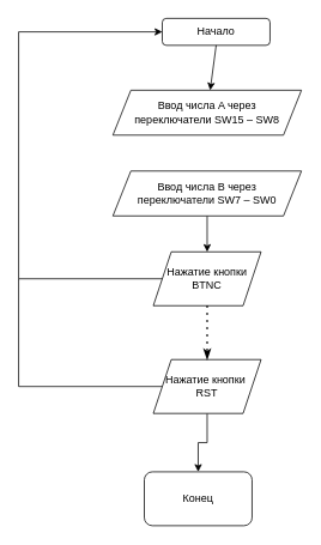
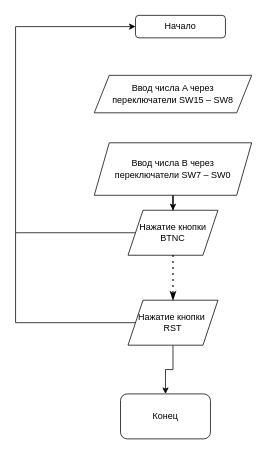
  <mxCell id="0" />
  <mxCell id="1" parent="0" />
  <mxCell id="2" value="Начало" style="rounded=1;whiteSpace=wrap;html=1;" parent="1" vertex="1"><mxGeometry x="180" y="20" width="120" height="30" as="geometry" /></mxCell>
  <mxCell id="3" value="Ввод числа A через переключатели&amp;nbsp;SW15 – SW8" style="shape=parallelogram;perimeter=parallelogramPerimeter;whiteSpace=wrap;html=1;fixedSize=1;" parent="1" vertex="1"><mxGeometry x="125" y="100" width="210" height="50" as="geometry" /></mxCell>
  <mxCell id="4" value="" style="edgeStyle=orthogonalEdgeStyle;rounded=0;orthogonalLoop=1;jettySize=auto;html=1;" parent="1" source="5" target="6" edge="1"><mxGeometry relative="1" as="geometry" /></mxCell>
- <mxCell id="5" value="Ввод числа B через переключатели&amp;nbsp;SW7 – SW0" style="shape=parallelogram;perimeter=parallelogramPerimeter;whiteSpace=wrap;html=1;fixedSize=1;" parent="1" vertex="1"><mxGeometry x="125" y="190" width="210" height="50" as="geometry" /></mxCell>
+ <mxCell id="5" value="Ввод числа B через переключатели&amp;nbsp;SW7 – SW0" style="shape=parallelogram;perimeter=parallelogramPerimeter;whiteSpace=wrap;html=1;fixedSize=1;" parent="1" vertex="1"><mxGeometry x="125" y="190" width="210" height="70" as="geometry" /></mxCell>
  <mxCell id="6" value="Нажатие кнопки BTNC" style="shape=parallelogram;perimeter=parallelogramPerimeter;whiteSpace=wrap;html=1;fixedSize=1;" parent="1" vertex="1"><mxGeometry x="170" y="280" width="120" height="60" as="geometry" /></mxCell>
- <mxCell id="7" value="" style="endArrow=classic;html=1;rounded=0;exitX=0.5;exitY=1;exitDx=0;exitDy=0;" parent="1" source="2" target="3" edge="1"><mxGeometry width="50" height="50" relative="1" as="geometry"><mxPoint x="210" y="180" as="sourcePoint" /><mxPoint x="260" y="130" as="targetPoint" /></mxGeometry></mxCell>
  <mxCell id="8" value="" style="endArrow=classic;html=1;rounded=0;exitX=0;exitY=0.5;exitDx=0;exitDy=0;entryX=0;entryY=0.5;entryDx=0;entryDy=0;" parent="1" source="6" target="2" edge="1"><mxGeometry width="50" height="50" relative="1" as="geometry"><mxPoint x="210" y="180" as="sourcePoint" /><mxPoint x="260" y="130" as="targetPoint" /><Array as="points"><mxPoint x="20" y="310" /><mxPoint x="20" y="35" /></Array></mxGeometry></mxCell>
  <mxCell id="9" value="" style="edgeStyle=orthogonalEdgeStyle;rounded=0;orthogonalLoop=1;jettySize=auto;html=1;" edge="1" parent="1" source="10" target="13"><mxGeometry relative="1" as="geometry" /></mxCell>
  <mxCell id="10" value="Нажатие кнопки&amp;nbsp;&lt;div&gt;RST&lt;/div&gt;" style="shape=parallelogram;perimeter=parallelogramPerimeter;whiteSpace=wrap;html=1;fixedSize=1;" parent="1" vertex="1"><mxGeometry x="170" y="400" width="120" height="60" as="geometry" /></mxCell>
  <mxCell id="11" value="" style="endArrow=classicThin;dashed=1;html=1;dashPattern=1 3;strokeWidth=2;rounded=0;exitX=0.5;exitY=1;exitDx=0;exitDy=0;entryX=0.5;entryY=0;entryDx=0;entryDy=0;endFill=1;" parent="1" source="6" target="10" edge="1"><mxGeometry width="50" height="50" relative="1" as="geometry"><mxPoint x="210" y="260" as="sourcePoint" /><mxPoint x="260" y="210" as="targetPoint" /></mxGeometry></mxCell>
  <mxCell id="12" value="" style="endArrow=none;html=1;rounded=0;exitX=0;exitY=0.5;exitDx=0;exitDy=0;" parent="1" source="10" edge="1"><mxGeometry width="50" height="50" relative="1" as="geometry"><mxPoint x="210" y="260" as="sourcePoint" /><mxPoint x="20" y="310" as="targetPoint" /><Array as="points"><mxPoint x="20" y="430" /></Array></mxGeometry></mxCell>
  <mxCell id="13" value="Конец" style="rounded=1;whiteSpace=wrap;html=1;" vertex="1" parent="1"><mxGeometry x="160" y="525" width="120" height="60" as="geometry" /></mxCell>
